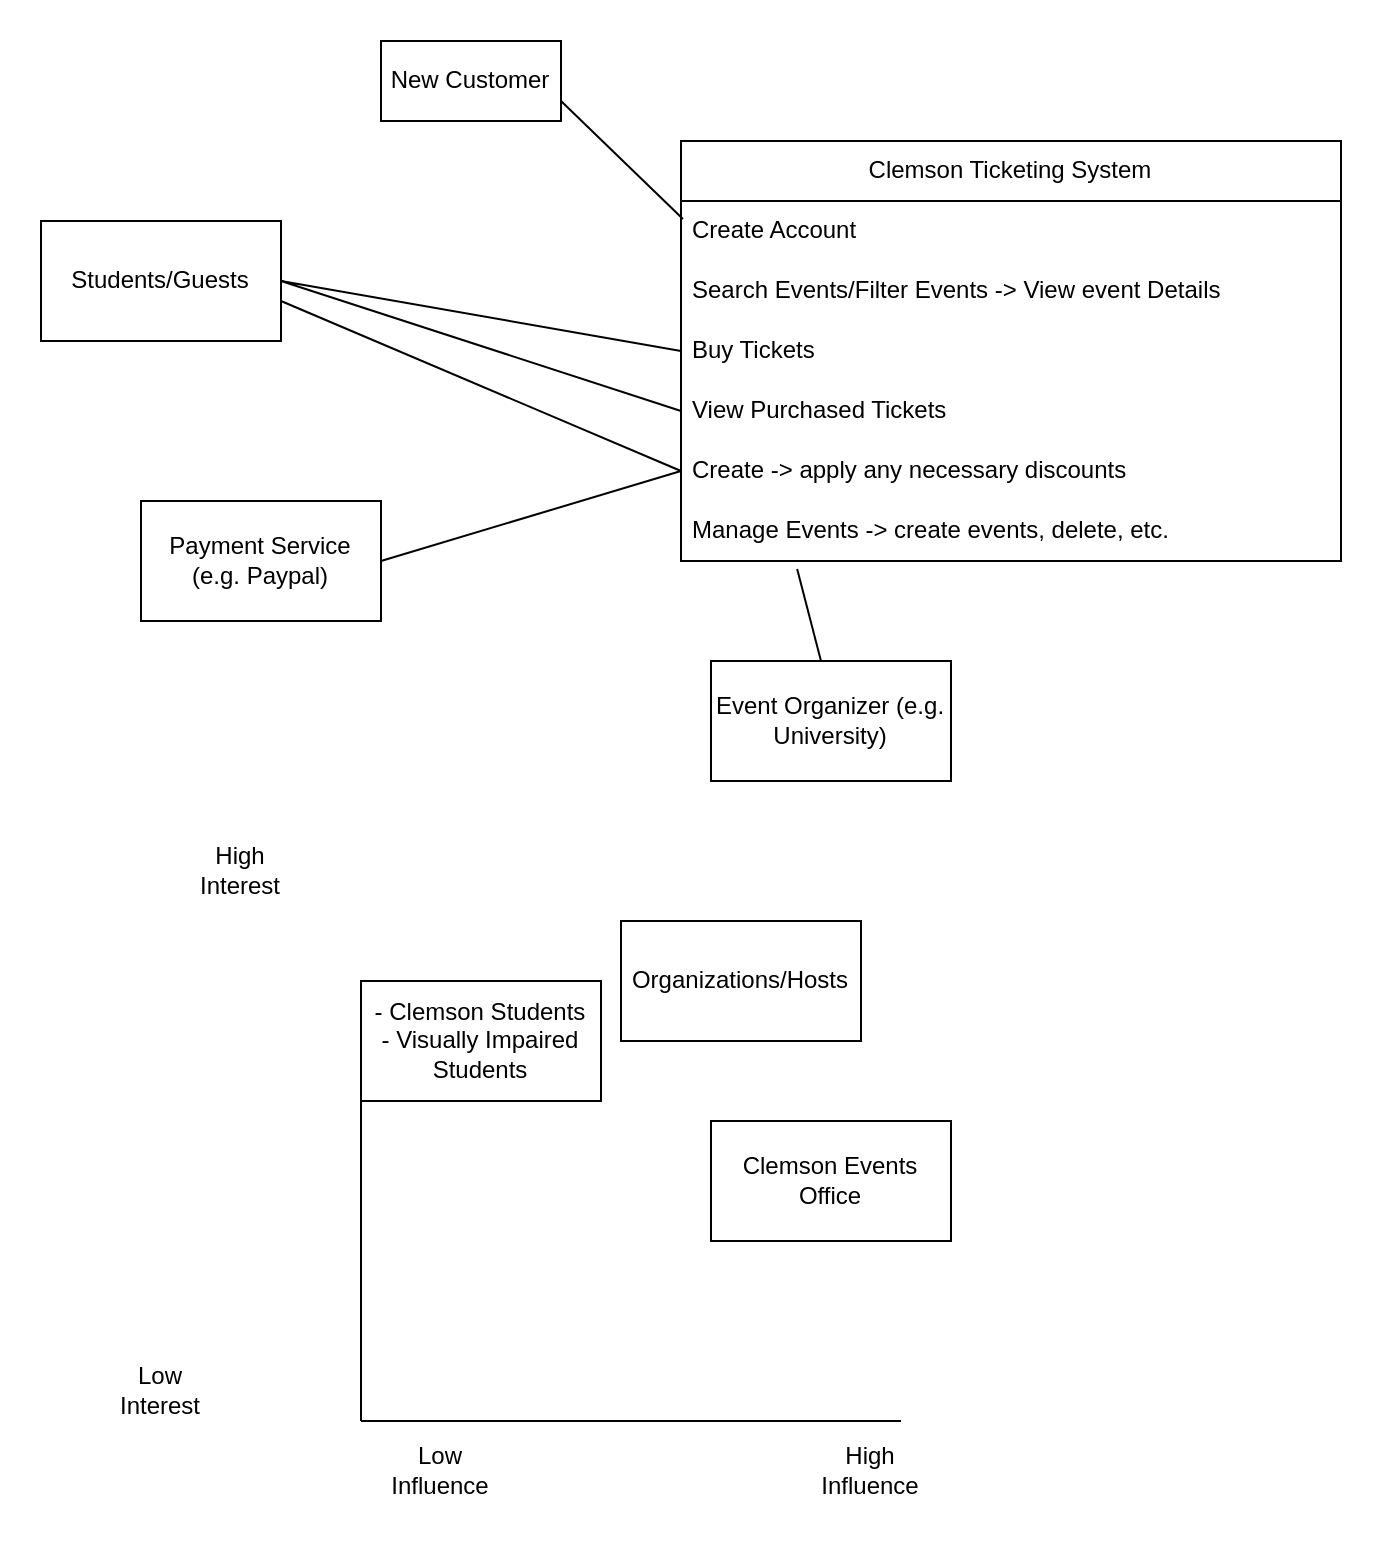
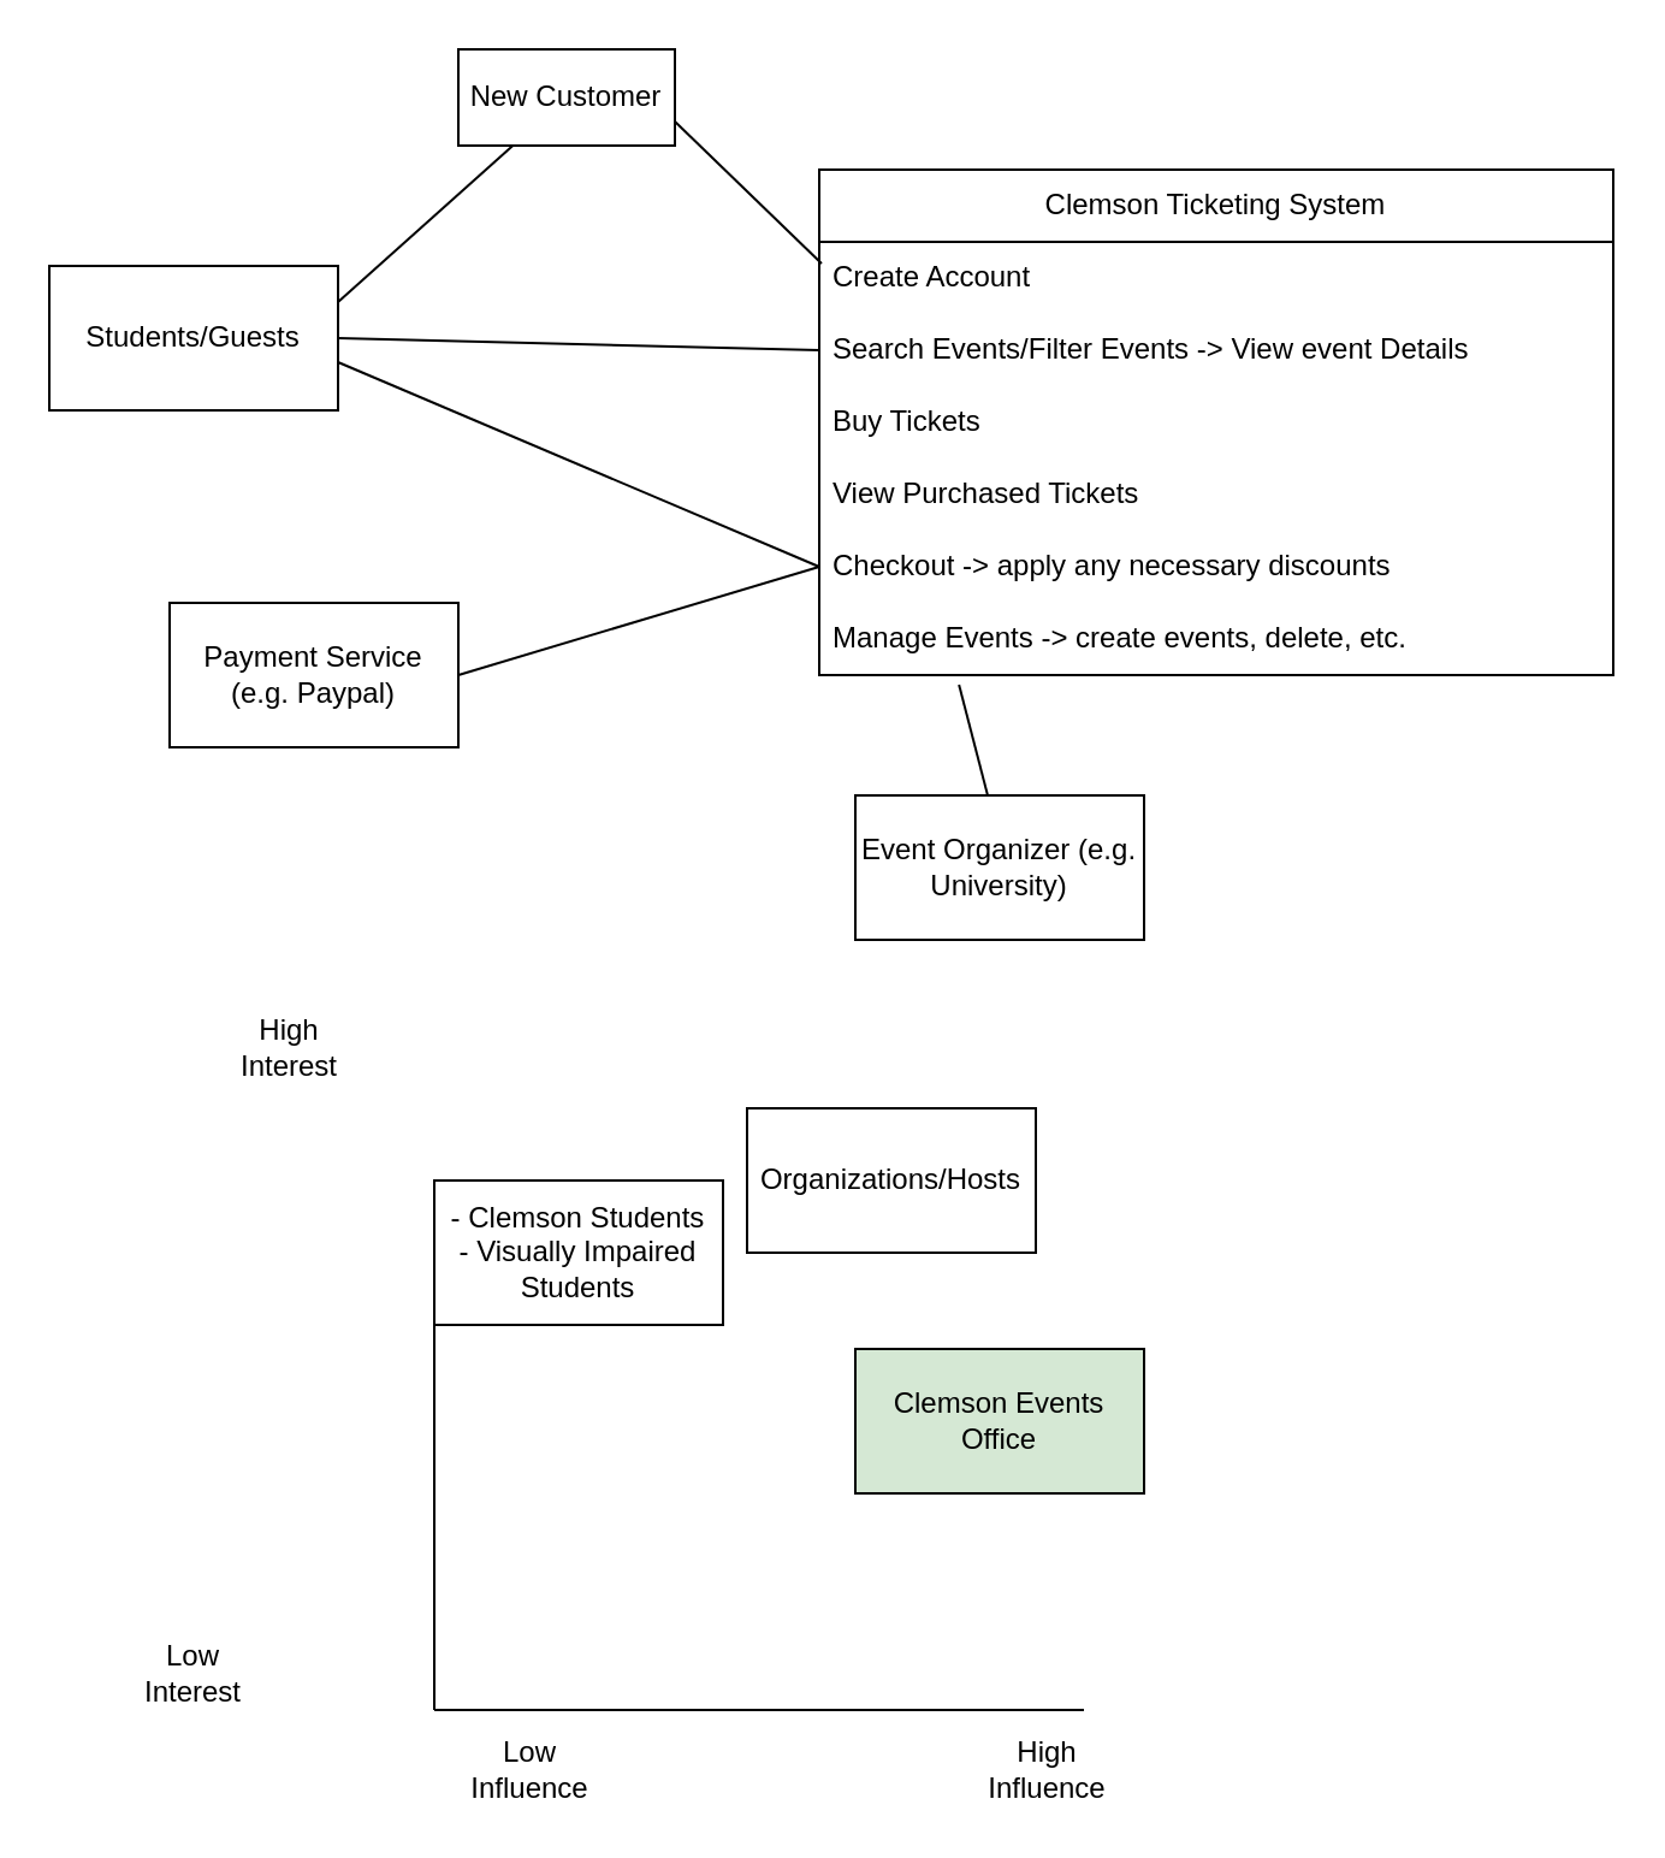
  <mxCell id="0" />
  <mxCell id="1" parent="0" />
  <mxCell id="2" value="Clemson Ticketing System" style="swimlane;fontStyle=0;childLayout=stackLayout;horizontal=1;startSize=30;horizontalStack=0;resizeParent=1;resizeParentMax=0;resizeLast=0;collapsible=1;marginBottom=0;whiteSpace=wrap;html=1;" parent="1" vertex="1"><mxGeometry x="340" y="70" width="330" height="210" as="geometry" /></mxCell>
  <mxCell id="3" value="Create Account" style="text;strokeColor=none;fillColor=none;align=left;verticalAlign=middle;spacingLeft=4;spacingRight=4;overflow=hidden;points=[[0,0.5],[1,0.5]];portConstraint=eastwest;rotatable=0;whiteSpace=wrap;html=1;" parent="2" vertex="1"><mxGeometry y="30" width="330" height="30" as="geometry" /></mxCell>
  <mxCell id="4" value="Search Events/Filter Events -&amp;gt; View event Details" style="text;strokeColor=none;fillColor=none;align=left;verticalAlign=middle;spacingLeft=4;spacingRight=4;overflow=hidden;points=[[0,0.5],[1,0.5]];portConstraint=eastwest;rotatable=0;whiteSpace=wrap;html=1;" parent="2" vertex="1"><mxGeometry y="60" width="330" height="30" as="geometry" /></mxCell>
  <mxCell id="5" value="Buy Tickets" style="text;strokeColor=none;fillColor=none;align=left;verticalAlign=middle;spacingLeft=4;spacingRight=4;overflow=hidden;points=[[0,0.5],[1,0.5]];portConstraint=eastwest;rotatable=0;whiteSpace=wrap;html=1;" parent="2" vertex="1"><mxGeometry y="90" width="330" height="30" as="geometry" /></mxCell>
  <mxCell id="6" value="View Purchased Tickets" style="text;strokeColor=none;fillColor=none;align=left;verticalAlign=middle;spacingLeft=4;spacingRight=4;overflow=hidden;points=[[0,0.5],[1,0.5]];portConstraint=eastwest;rotatable=0;whiteSpace=wrap;html=1;" parent="2" vertex="1"><mxGeometry y="120" width="330" height="30" as="geometry" /></mxCell>
- <mxCell id="7" value="Create -&amp;gt; apply any necessary discounts" style="text;strokeColor=none;fillColor=none;align=left;verticalAlign=middle;spacingLeft=4;spacingRight=4;overflow=hidden;points=[[0,0.5],[1,0.5]];portConstraint=eastwest;rotatable=0;whiteSpace=wrap;html=1;" parent="2" vertex="1"><mxGeometry y="150" width="330" height="30" as="geometry" /></mxCell>
+ <mxCell id="7" value="Checkout -&amp;gt; apply any necessary discounts" style="text;strokeColor=none;fillColor=none;align=left;verticalAlign=middle;spacingLeft=4;spacingRight=4;overflow=hidden;points=[[0,0.5],[1,0.5]];portConstraint=eastwest;rotatable=0;whiteSpace=wrap;html=1;" parent="2" vertex="1"><mxGeometry y="150" width="330" height="30" as="geometry" /></mxCell>
  <mxCell id="8" value="Manage Events -&amp;gt; create events, delete, etc." style="text;strokeColor=none;fillColor=none;align=left;verticalAlign=middle;spacingLeft=4;spacingRight=4;overflow=hidden;points=[[0,0.5],[1,0.5]];portConstraint=eastwest;rotatable=0;whiteSpace=wrap;html=1;" parent="2" vertex="1"><mxGeometry y="180" width="330" height="30" as="geometry" /></mxCell>
- <mxCell id="9" value="" style="endArrow=none;html=1;rounded=0;entryX=0;entryY=0.5;entryDx=0;entryDy=0;exitX=0;exitY=0.5;exitDx=0;exitDy=0;" parent="2" source="6" target="5" edge="1"><mxGeometry width="50" height="50" relative="1" as="geometry"><mxPoint x="-90" y="130" as="sourcePoint" /><mxPoint x="-90" y="100" as="targetPoint" /><Array as="points"><mxPoint x="-200" y="70" /></Array></mxGeometry></mxCell>
  <mxCell id="10" value="Students/Guests" style="rounded=0;whiteSpace=wrap;html=1;" parent="1" vertex="1"><mxGeometry x="20" y="110" width="120" height="60" as="geometry" /></mxCell>
  <mxCell id="11" value="Event Organizer (e.g. University)" style="rounded=0;whiteSpace=wrap;html=1;" parent="1" vertex="1"><mxGeometry x="355" y="330" width="120" height="60" as="geometry" /></mxCell>
+ <mxCell id="12" value="" style="endArrow=none;html=1;rounded=0;exitX=1;exitY=0.25;exitDx=0;exitDy=0;" parent="1" source="10" target="15" edge="1"><mxGeometry width="50" height="50" relative="1" as="geometry"><mxPoint x="140" y="140" as="sourcePoint" /><mxPoint x="220" y="80" as="targetPoint" /></mxGeometry></mxCell>
  <mxCell id="13" value="" style="endArrow=none;html=1;rounded=0;entryX=0.176;entryY=1.133;entryDx=0;entryDy=0;entryPerimeter=0;" parent="1" target="8" edge="1"><mxGeometry width="50" height="50" relative="1" as="geometry"><mxPoint x="410" y="330" as="sourcePoint" /><mxPoint x="460" y="280" as="targetPoint" /></mxGeometry></mxCell>
+ <mxCell id="14" value="" style="endArrow=none;html=1;rounded=0;exitX=1;exitY=0.5;exitDx=0;exitDy=0;entryX=0;entryY=0.5;entryDx=0;entryDy=0;" parent="1" source="10" target="4" edge="1"><mxGeometry width="50" height="50" relative="1" as="geometry"><mxPoint x="160" y="200" as="sourcePoint" /><mxPoint x="210" y="150" as="targetPoint" /></mxGeometry></mxCell>
  <mxCell id="15" value="New Customer" style="rounded=0;whiteSpace=wrap;html=1;" parent="1" vertex="1"><mxGeometry x="190" y="20" width="90" height="40" as="geometry" /></mxCell>
  <mxCell id="16" value="" style="endArrow=none;html=1;rounded=0;entryX=0.003;entryY=0.3;entryDx=0;entryDy=0;entryPerimeter=0;" parent="1" target="3" edge="1"><mxGeometry width="50" height="50" relative="1" as="geometry"><mxPoint x="280" y="50" as="sourcePoint" /><mxPoint x="330" y="0" as="targetPoint" /></mxGeometry></mxCell>
  <mxCell id="17" value="Payment Service (e.g. Paypal)" style="rounded=0;whiteSpace=wrap;html=1;" parent="1" vertex="1"><mxGeometry x="70" y="250" width="120" height="60" as="geometry" /></mxCell>
  <mxCell id="18" value="" style="endArrow=none;html=1;rounded=0;entryX=0;entryY=0.5;entryDx=0;entryDy=0;" parent="1" target="7" edge="1"><mxGeometry width="50" height="50" relative="1" as="geometry"><mxPoint x="190" y="280" as="sourcePoint" /><mxPoint x="240" y="230" as="targetPoint" /></mxGeometry></mxCell>
  <mxCell id="19" value="" style="endArrow=none;html=1;rounded=0;entryX=0;entryY=0.5;entryDx=0;entryDy=0;" parent="1" target="7" edge="1"><mxGeometry width="50" height="50" relative="1" as="geometry"><mxPoint x="140" y="150" as="sourcePoint" /><mxPoint x="330" y="230" as="targetPoint" /></mxGeometry></mxCell>
  <mxCell id="20" value="Low Influence" style="text;strokeColor=none;align=center;fillColor=none;html=1;verticalAlign=middle;whiteSpace=wrap;rounded=0;" vertex="1" parent="1"><mxGeometry x="190" y="720" width="60" height="30" as="geometry" /></mxCell>
  <mxCell id="21" value="High Influence" style="text;strokeColor=none;align=center;fillColor=none;html=1;verticalAlign=middle;whiteSpace=wrap;rounded=0;" vertex="1" parent="1"><mxGeometry x="405" y="720" width="60" height="30" as="geometry" /></mxCell>
  <mxCell id="22" value="" style="endArrow=none;html=1;rounded=0;" edge="1" parent="1"><mxGeometry width="50" height="50" relative="1" as="geometry"><mxPoint x="180" y="710" as="sourcePoint" /><mxPoint x="180" y="490" as="targetPoint" /></mxGeometry></mxCell>
  <mxCell id="23" value="" style="endArrow=none;html=1;rounded=0;" edge="1" parent="1"><mxGeometry width="50" height="50" relative="1" as="geometry"><mxPoint x="180" y="710" as="sourcePoint" /><mxPoint x="450" y="710" as="targetPoint" /></mxGeometry></mxCell>
  <mxCell id="24" value="High Interest" style="text;html=1;align=center;verticalAlign=middle;whiteSpace=wrap;rounded=0;" vertex="1" parent="1"><mxGeometry x="90" y="420" width="60" height="30" as="geometry" /></mxCell>
  <mxCell id="25" value="Low Interest" style="text;html=1;align=center;verticalAlign=middle;whiteSpace=wrap;rounded=0;" vertex="1" parent="1"><mxGeometry x="50" y="680" width="60" height="30" as="geometry" /></mxCell>
  <mxCell id="26" value="- Clemson Students&lt;div&gt;- Visually Impaired Students&lt;/div&gt;" style="rounded=0;whiteSpace=wrap;html=1;" vertex="1" parent="1"><mxGeometry x="180" y="490" width="120" height="60" as="geometry" /></mxCell>
- <mxCell id="27" value="Clemson Events Office" style="rounded=0;whiteSpace=wrap;html=1;" vertex="1" parent="1"><mxGeometry x="355" y="560" width="120" height="60" as="geometry" /></mxCell>
+ <mxCell id="27" value="Clemson Events Office" style="rounded=0;whiteSpace=wrap;html=1;fillColor=#d5e8d4;" vertex="1" parent="1"><mxGeometry x="355" y="560" width="120" height="60" as="geometry" /></mxCell>
  <mxCell id="28" value="Organizations/Hosts" style="rounded=0;whiteSpace=wrap;html=1;" vertex="1" parent="1"><mxGeometry x="310" y="460" width="120" height="60" as="geometry" /></mxCell>
